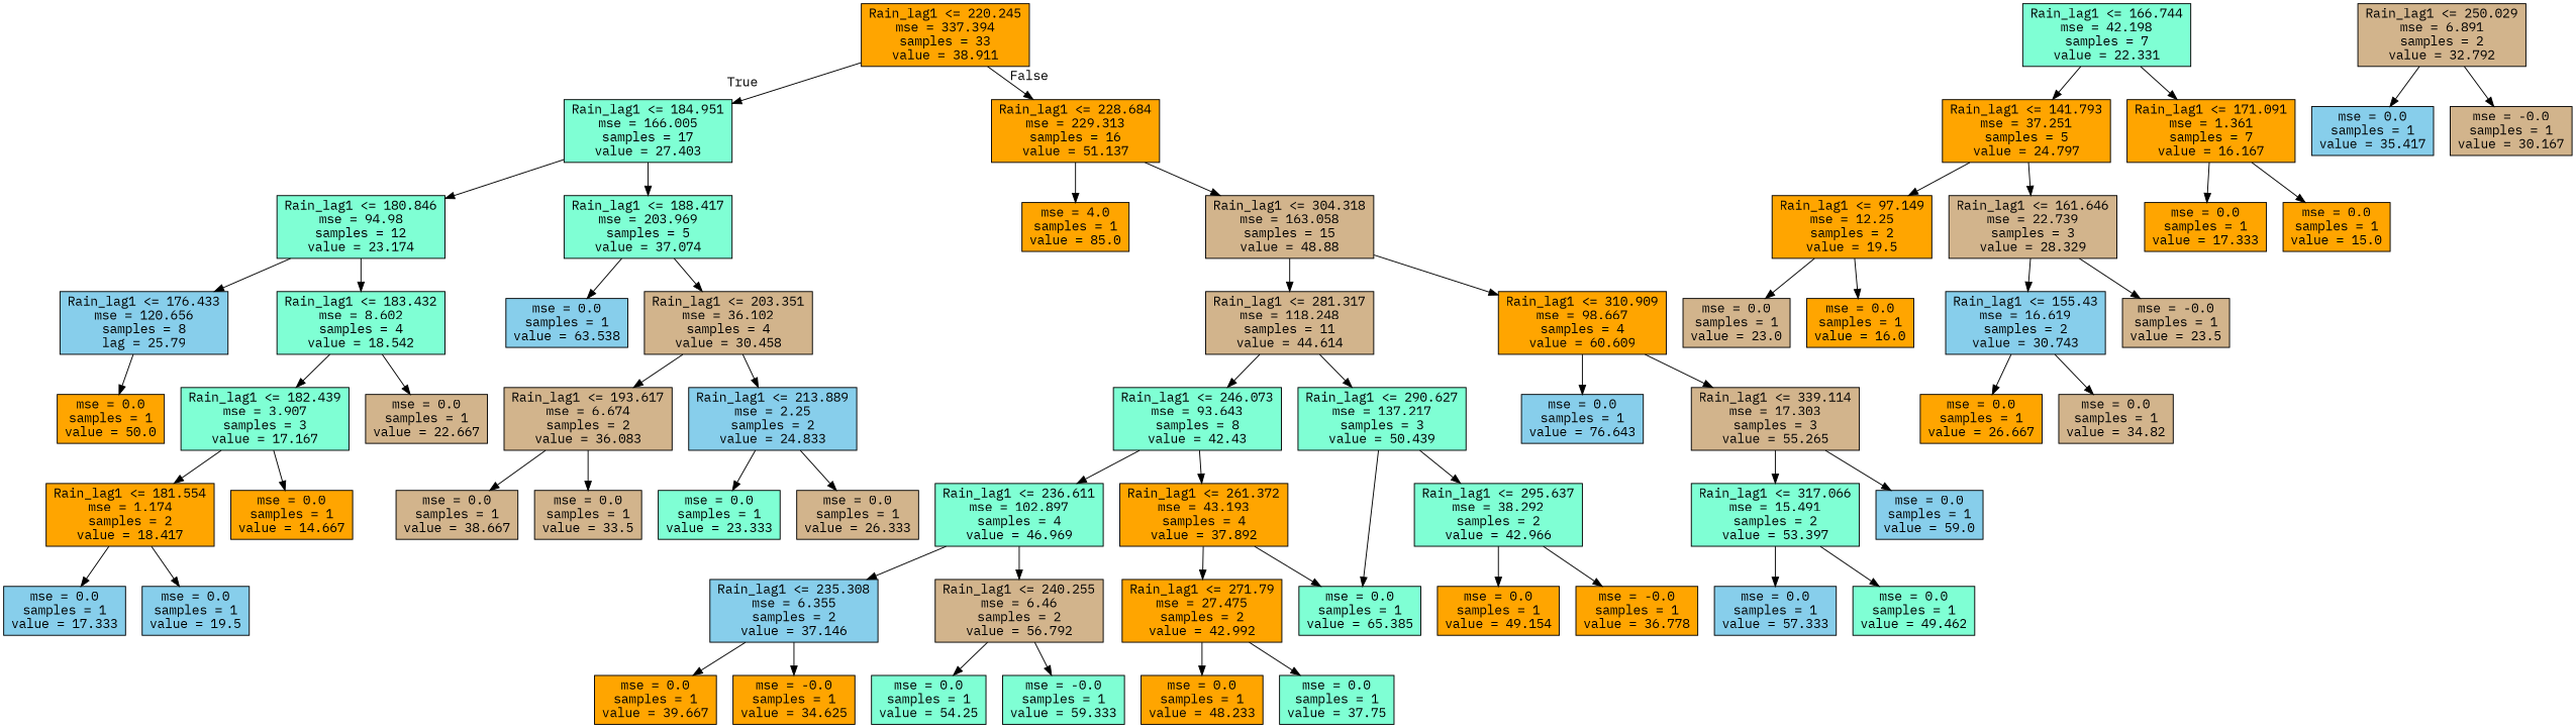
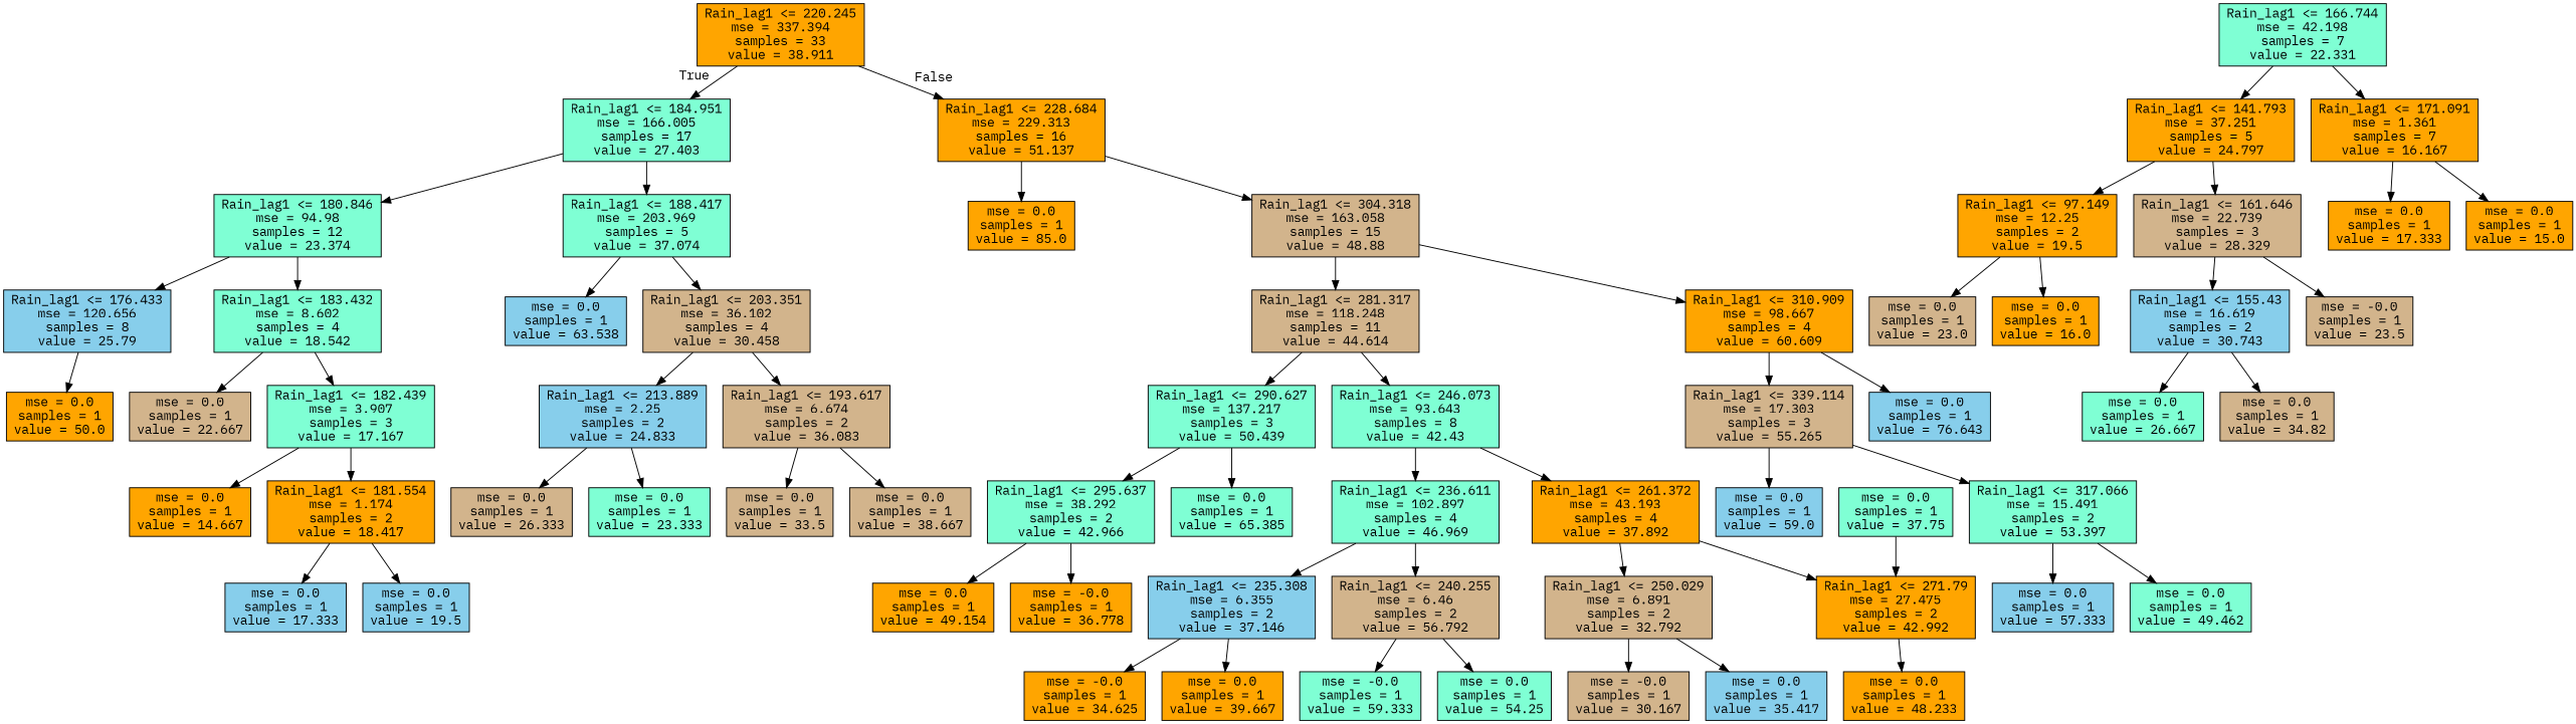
  digraph {
    fontname="IBM Plex Mono"
    node [fillcolor=orange fontname="IBM Plex Mono" shape=box style=filled]
    edge [fontname="IBM Plex Mono"]
    n1 [label="Rain_lag1 <= 220.245\nmse = 337.394\nsamples = 33\nvalue = 38.911"]
    n2 [fillcolor=aquamarine label="Rain_lag1 <= 184.951\nmse = 166.005\nsamples = 17\nvalue = 27.403"]
    n3 [label="Rain_lag1 <= 228.684\nmse = 229.313\nsamples = 16\nvalue = 51.137"]
-   n4 [fillcolor=aquamarine label="Rain_lag1 <= 180.846\nmse = 94.98\nsamples = 12\nvalue = 23.174"]
+   n4 [fillcolor=aquamarine label="Rain_lag1 <= 180.846\nmse = 94.98\nsamples = 12\nvalue = 23.374"]
    n5 [fillcolor=aquamarine label="Rain_lag1 <= 188.417\nmse = 203.969\nsamples = 5\nvalue = 37.074"]
-   n6 [label="mse = 4.0\nsamples = 1\nvalue = 85.0"]
+   n6 [label="mse = 0.0\nsamples = 1\nvalue = 85.0"]
    n7 [fillcolor=tan label="Rain_lag1 <= 304.318\nmse = 163.058\nsamples = 15\nvalue = 48.88"]
-   n8 [fillcolor=skyblue label="Rain_lag1 <= 176.433\nmse = 120.656\nsamples = 8\nlag = 25.79"]
+   n8 [fillcolor=skyblue label="Rain_lag1 <= 176.433\nmse = 120.656\nsamples = 8\nvalue = 25.79"]
    n9 [fillcolor=aquamarine label="Rain_lag1 <= 183.432\nmse = 8.602\nsamples = 4\nvalue = 18.542"]
    n10 [fillcolor=skyblue label="mse = 0.0\nsamples = 1\nvalue = 63.538"]
    n11 [fillcolor=tan label="Rain_lag1 <= 203.351\nmse = 36.102\nsamples = 4\nvalue = 30.458"]
    n12 [label="mse = 0.0\nsamples = 1\nvalue = 50.0"]
    n13 [fillcolor=aquamarine label="Rain_lag1 <= 182.439\nmse = 3.907\nsamples = 3\nvalue = 17.167"]
    n14 [fillcolor=tan label="mse = 0.0\nsamples = 1\nvalue = 22.667"]
    n15 [fillcolor=aquamarine label="Rain_lag1 <= 166.744\nmse = 42.198\nsamples = 7\nvalue = 22.331"]
    n16 [label="Rain_lag1 <= 141.793\nmse = 37.251\nsamples = 5\nvalue = 24.797"]
    n17 [label="Rain_lag1 <= 171.091\nmse = 1.361\nsamples = 7\nvalue = 16.167"]
    n18 [label="Rain_lag1 <= 97.149\nmse = 12.25\nsamples = 2\nvalue = 19.5"]
    n19 [fillcolor=tan label="Rain_lag1 <= 161.646\nmse = 22.739\nsamples = 3\nvalue = 28.329"]
    n20 [label="mse = 0.0\nsamples = 1\nvalue = 17.333"]
    n21 [label="mse = 0.0\nsamples = 1\nvalue = 15.0"]
    n22 [fillcolor=tan label="mse = 0.0\nsamples = 1\nvalue = 23.0"]
    n23 [label="mse = 0.0\nsamples = 1\nvalue = 16.0"]
    n24 [fillcolor=skyblue label="Rain_lag1 <= 155.43\nmse = 16.619\nsamples = 2\nvalue = 30.743"]
    n25 [fillcolor=tan label="mse = -0.0\nsamples = 1\nvalue = 23.5"]
-   n26 [label="mse = 0.0\nsamples = 1\nvalue = 26.667"]
+   n26 [fillcolor=aquamarine label="mse = 0.0\nsamples = 1\nvalue = 26.667"]
    n27 [fillcolor=tan label="mse = 0.0\nsamples = 1\nvalue = 34.82"]
    n28 [label="Rain_lag1 <= 181.554\nmse = 1.174\nsamples = 2\nvalue = 18.417"]
    n29 [label="mse = 0.0\nsamples = 1\nvalue = 14.667"]
    n30 [fillcolor=skyblue label="mse = 0.0\nsamples = 1\nvalue = 17.333"]
    n31 [fillcolor=skyblue label="mse = 0.0\nsamples = 1\nvalue = 19.5"]
    n32 [fillcolor=tan label="Rain_lag1 <= 193.617\nmse = 6.674\nsamples = 2\nvalue = 36.083"]
    n33 [fillcolor=skyblue label="Rain_lag1 <= 213.889\nmse = 2.25\nsamples = 2\nvalue = 24.833"]
    n34 [fillcolor=tan label="mse = 0.0\nsamples = 1\nvalue = 38.667"]
    n35 [fillcolor=tan label="mse = 0.0\nsamples = 1\nvalue = 33.5"]
    n36 [fillcolor=aquamarine label="mse = 0.0\nsamples = 1\nvalue = 23.333"]
    n37 [fillcolor=tan label="mse = 0.0\nsamples = 1\nvalue = 26.333"]
    n38 [fillcolor=tan label="Rain_lag1 <= 281.317\nmse = 118.248\nsamples = 11\nvalue = 44.614"]
    n39 [label="Rain_lag1 <= 310.909\nmse = 98.667\nsamples = 4\nvalue = 60.609"]
    n40 [fillcolor=aquamarine label="Rain_lag1 <= 246.073\nmse = 93.643\nsamples = 8\nvalue = 42.43"]
    n41 [fillcolor=aquamarine label="Rain_lag1 <= 290.627\nmse = 137.217\nsamples = 3\nvalue = 50.439"]
    n42 [fillcolor=skyblue label="mse = 0.0\nsamples = 1\nvalue = 76.643"]
    n43 [fillcolor=tan label="Rain_lag1 <= 339.114\nmse = 17.303\nsamples = 3\nvalue = 55.265"]
    n44 [fillcolor=aquamarine label="Rain_lag1 <= 236.611\nmse = 102.897\nsamples = 4\nvalue = 46.969"]
    n45 [label="Rain_lag1 <= 261.372\nmse = 43.193\nsamples = 4\nvalue = 37.892"]
    n46 [fillcolor=aquamarine label="mse = 0.0\nsamples = 1\nvalue = 65.385"]
    n47 [fillcolor=aquamarine label="Rain_lag1 <= 295.637\nmse = 38.292\nsamples = 2\nvalue = 42.966"]
    n48 [fillcolor=skyblue label="Rain_lag1 <= 235.308\nmse = 6.355\nsamples = 2\nvalue = 37.146"]
    n49 [fillcolor=tan label="Rain_lag1 <= 240.255\nmse = 6.46\nsamples = 2\nvalue = 56.792"]
    n50 [fillcolor=tan label="Rain_lag1 <= 250.029\nmse = 6.891\nsamples = 2\nvalue = 32.792"]
    n51 [label="Rain_lag1 <= 271.79\nmse = 27.475\nsamples = 2\nvalue = 42.992"]
    n52 [label="mse = 0.0\nsamples = 1\nvalue = 39.667"]
    n53 [label="mse = -0.0\nsamples = 1\nvalue = 34.625"]
    n54 [fillcolor=aquamarine label="mse = 0.0\nsamples = 1\nvalue = 54.25"]
    n55 [fillcolor=aquamarine label="mse = -0.0\nsamples = 1\nvalue = 59.333"]
    n56 [fillcolor=skyblue label="mse = 0.0\nsamples = 1\nvalue = 35.417"]
    n57 [fillcolor=tan label="mse = -0.0\nsamples = 1\nvalue = 30.167"]
    n58 [label="mse = 0.0\nsamples = 1\nvalue = 48.233"]
    n59 [fillcolor=aquamarine label="mse = 0.0\nsamples = 1\nvalue = 37.75"]
    n60 [label="mse = 0.0\nsamples = 1\nvalue = 49.154"]
    n61 [label="mse = -0.0\nsamples = 1\nvalue = 36.778"]
    n62 [fillcolor=aquamarine label="Rain_lag1 <= 317.066\nmse = 15.491\nsamples = 2\nvalue = 53.397"]
    n63 [fillcolor=skyblue label="mse = 0.0\nsamples = 1\nvalue = 59.0"]
    n64 [fillcolor=skyblue label="mse = 0.0\nsamples = 1\nvalue = 57.333"]
    n65 [fillcolor=aquamarine label="mse = 0.0\nsamples = 1\nvalue = 49.462"]
    n1 -> n2 [headlabel=True labelangle=45 labeldistance=2.5]
    n1 -> n3 [headlabel=False labelangle=-45 labeldistance=2.5]
    n2 -> n4
    n2 -> n5
    n3 -> n6
    n3 -> n7
    n4 -> n8
    n4 -> n9
    n5 -> n10
    n5 -> n11
    n7 -> n38
    n7 -> n39
    n8 -> n12
    n9 -> n13
    n9 -> n14
    n11 -> n32
    n11 -> n33
    n13 -> n28
    n13 -> n29
    n15 -> n16
    n15 -> n17
    n16 -> n18
    n16 -> n19
    n17 -> n20
    n17 -> n21
    n18 -> n22
    n18 -> n23
    n19 -> n24
    n19 -> n25
    n24 -> n26
    n24 -> n27
    n28 -> n30
    n28 -> n31
    n32 -> n34
    n32 -> n35
    n33 -> n36
    n33 -> n37
    n38 -> n40
    n38 -> n41
    n39 -> n42
    n39 -> n43
    n40 -> n44
    n40 -> n45
    n41 -> n46
    n41 -> n47
    n43 -> n62
    n43 -> n63
    n44 -> n48
    n44 -> n49
-   n45 -> n46
+   n45 -> n50
    n45 -> n51
    n47 -> n60
    n47 -> n61
    n48 -> n52
    n48 -> n53
    n49 -> n54
    n49 -> n55
    n50 -> n56
    n50 -> n57
    n51 -> n58
-   n51 -> n59
+   n59 -> n51
    n62 -> n64
    n62 -> n65
  }
